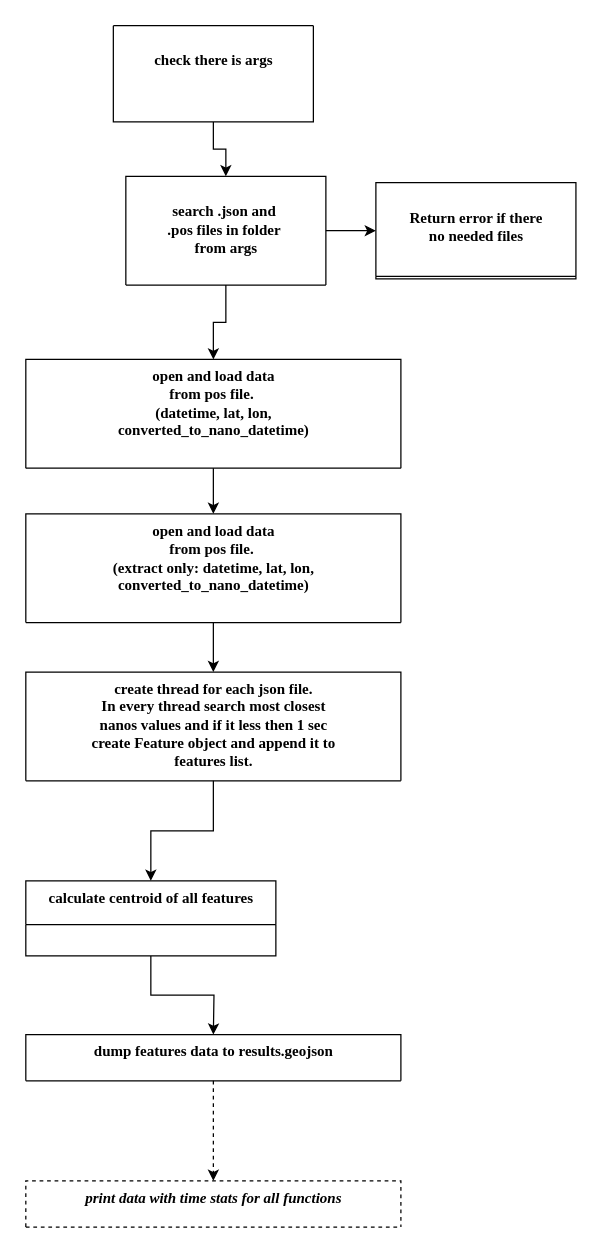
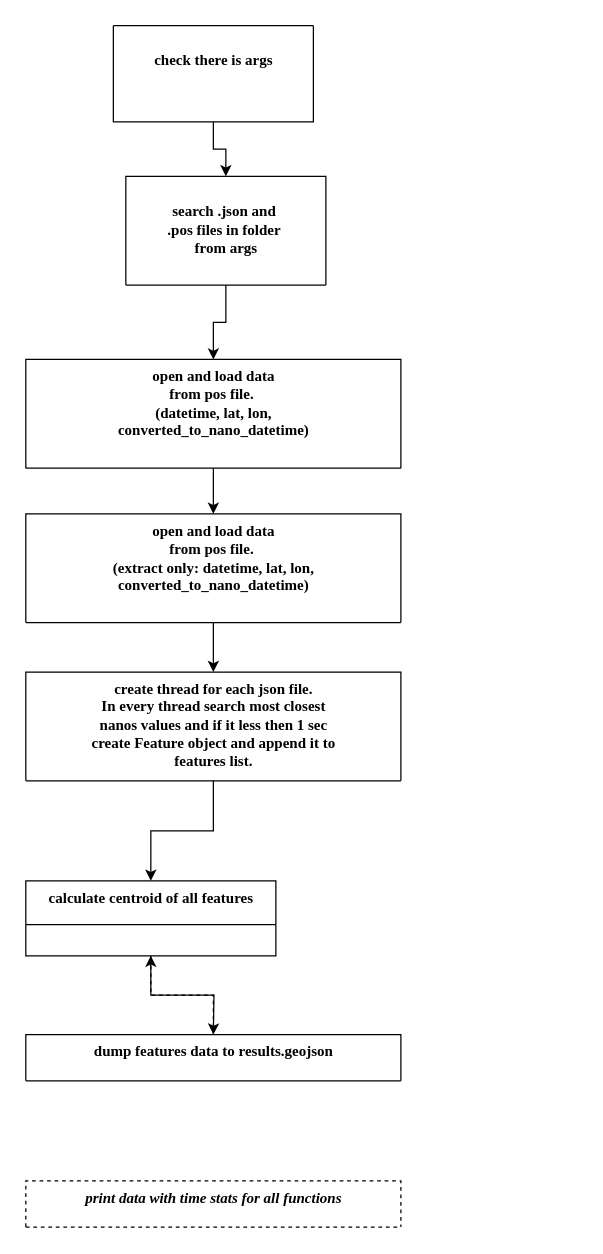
  <mxCell id="0" />
  <mxCell id="1" parent="0" />
- <mxCell id="2" value="" style="edgeStyle=orthogonalEdgeStyle;rounded=0;orthogonalLoop=1;jettySize=auto;html=1;" parent="1" source="4" target="18" edge="1"><mxGeometry relative="1" as="geometry" /></mxCell>
  <mxCell id="3" value="" style="edgeStyle=orthogonalEdgeStyle;rounded=0;orthogonalLoop=1;jettySize=auto;html=1;" parent="1" source="4" target="6" edge="1"><mxGeometry relative="1" as="geometry" /></mxCell>
  <mxCell id="4" value="&lt;br&gt;search .json and&amp;nbsp;&lt;br&gt;.pos files in folder&amp;nbsp;&lt;br&gt;from args&lt;br&gt;" style="swimlane;html=1;fontStyle=1;align=center;verticalAlign=top;childLayout=stackLayout;horizontal=1;startSize=87;horizontalStack=0;resizeParent=1;resizeLast=0;collapsible=1;marginBottom=0;swimlaneFillColor=#ffffff;rounded=0;shadow=0;comic=0;labelBackgroundColor=none;strokeColor=#000000;strokeWidth=1;fillColor=none;fontFamily=Verdana;fontSize=12;fontColor=#000000;" parent="1" vertex="1"><mxGeometry x="100" y="140.5" width="160" height="87" as="geometry" /></mxCell>
  <mxCell id="5" value="" style="edgeStyle=orthogonalEdgeStyle;rounded=0;orthogonalLoop=1;jettySize=auto;html=1;" parent="1" source="6" target="8" edge="1"><mxGeometry relative="1" as="geometry" /></mxCell>
  <mxCell id="6" value="open and load data&lt;br&gt;from pos file.&amp;nbsp;&lt;br&gt;(datetime, lat, lon, &lt;br&gt;converted_to_nano_datetime)&lt;br&gt;" style="swimlane;html=1;fontStyle=1;align=center;verticalAlign=top;childLayout=stackLayout;horizontal=1;startSize=87;horizontalStack=0;resizeParent=1;resizeLast=0;collapsible=1;marginBottom=0;swimlaneFillColor=#ffffff;rounded=0;shadow=0;comic=0;labelBackgroundColor=none;strokeColor=#000000;strokeWidth=1;fillColor=none;fontFamily=Verdana;fontSize=12;fontColor=#000000;" parent="1" vertex="1"><mxGeometry x="20" y="287" width="300" height="87" as="geometry" /></mxCell>
  <mxCell id="7" value="" style="edgeStyle=orthogonalEdgeStyle;rounded=0;orthogonalLoop=1;jettySize=auto;html=1;" parent="1" source="8" target="10" edge="1"><mxGeometry relative="1" as="geometry" /></mxCell>
  <mxCell id="8" value="open and load data&lt;br&gt;from pos file.&amp;nbsp;&lt;br&gt;(extract only: datetime, lat, lon, &lt;br&gt;converted_to_nano_datetime)&lt;br&gt;" style="swimlane;html=1;fontStyle=1;align=center;verticalAlign=top;childLayout=stackLayout;horizontal=1;startSize=87;horizontalStack=0;resizeParent=1;resizeLast=0;collapsible=1;marginBottom=0;swimlaneFillColor=#ffffff;rounded=0;shadow=0;comic=0;labelBackgroundColor=none;strokeColor=#000000;strokeWidth=1;fillColor=none;fontFamily=Verdana;fontSize=12;fontColor=#000000;" parent="1" vertex="1"><mxGeometry x="20" y="410.5" width="300" height="87" as="geometry" /></mxCell>
  <mxCell id="9" value="" style="edgeStyle=orthogonalEdgeStyle;rounded=0;orthogonalLoop=1;jettySize=auto;html=1;" parent="1" source="10" target="12" edge="1"><mxGeometry relative="1" as="geometry" /></mxCell>
  <mxCell id="10" value="create thread for each json file. &lt;br&gt;In every thread search most closest&lt;br&gt;nanos values and if it less then 1 sec&lt;br&gt;create Feature object and append it to&lt;br&gt;features list.&lt;br&gt;" style="swimlane;html=1;fontStyle=1;align=center;verticalAlign=top;childLayout=stackLayout;horizontal=1;startSize=87;horizontalStack=0;resizeParent=1;resizeLast=0;collapsible=1;marginBottom=0;swimlaneFillColor=#ffffff;rounded=0;shadow=0;comic=0;labelBackgroundColor=none;strokeColor=#000000;strokeWidth=1;fillColor=none;fontFamily=Verdana;fontSize=12;fontColor=#000000;" parent="1" vertex="1"><mxGeometry x="20" y="537" width="300" height="87" as="geometry" /></mxCell>
  <mxCell id="11" value="" style="edgeStyle=orthogonalEdgeStyle;rounded=0;orthogonalLoop=1;jettySize=auto;html=1;" parent="1" source="12" edge="1"><mxGeometry relative="1" as="geometry"><mxPoint x="170" y="827" as="targetPoint" /></mxGeometry></mxCell>
  <mxCell id="12" value="calculate centroid of all features" style="swimlane;html=1;fontStyle=1;align=center;verticalAlign=top;childLayout=stackLayout;horizontal=1;startSize=35;horizontalStack=0;resizeParent=1;resizeLast=0;collapsible=1;marginBottom=0;swimlaneFillColor=#ffffff;rounded=0;shadow=0;comic=0;labelBackgroundColor=none;strokeColor=#000000;strokeWidth=1;fillColor=none;fontFamily=Verdana;fontSize=12;fontColor=#000000;" parent="1" vertex="1"><mxGeometry x="20" y="704" width="200" height="60" as="geometry" /></mxCell>
- <mxCell id="13" value="" style="edgeStyle=orthogonalEdgeStyle;rounded=0;orthogonalLoop=1;jettySize=auto;html=1;dashed=1;" parent="1" source="14" target="15" edge="1"><mxGeometry relative="1" as="geometry" /></mxCell>
+ <mxCell id="13" value="" style="edgeStyle=orthogonalEdgeStyle;rounded=0;orthogonalLoop=1;jettySize=auto;html=1;dashed=1;" parent="1" source="14" target="12" edge="1"><mxGeometry relative="1" as="geometry" /></mxCell>
  <mxCell id="14" value="dump features data to results.geojson" style="swimlane;html=1;fontStyle=1;align=center;verticalAlign=top;childLayout=stackLayout;horizontal=1;startSize=43;horizontalStack=0;resizeParent=1;resizeLast=0;collapsible=1;marginBottom=0;swimlaneFillColor=#ffffff;rounded=0;shadow=0;comic=0;labelBackgroundColor=none;strokeColor=#000000;strokeWidth=1;fillColor=none;fontFamily=Verdana;fontSize=12;fontColor=#000000;" parent="1" vertex="1"><mxGeometry x="20" y="827" width="300" height="37" as="geometry" /></mxCell>
  <mxCell id="15" value="&lt;i&gt;print data with time stats for all functions&lt;/i&gt;" style="swimlane;html=1;fontStyle=1;align=center;verticalAlign=top;childLayout=stackLayout;horizontal=1;startSize=43;horizontalStack=0;resizeParent=1;resizeLast=0;collapsible=1;marginBottom=0;swimlaneFillColor=#ffffff;rounded=0;shadow=0;comic=0;labelBackgroundColor=none;strokeColor=#000000;strokeWidth=1;fillColor=none;fontFamily=Verdana;fontSize=12;fontColor=#000000;dashed=1;" parent="1" vertex="1"><mxGeometry x="20" y="944" width="300" height="37" as="geometry" /></mxCell>
  <mxCell id="16" style="edgeStyle=orthogonalEdgeStyle;rounded=0;orthogonalLoop=1;jettySize=auto;html=1;" parent="1" source="17" target="4" edge="1"><mxGeometry relative="1" as="geometry" /></mxCell>
  <mxCell id="17" value="&lt;br&gt;check there is args&lt;br&gt;" style="swimlane;html=1;fontStyle=1;align=center;verticalAlign=top;childLayout=stackLayout;horizontal=1;startSize=77;horizontalStack=0;resizeParent=1;resizeLast=0;collapsible=1;marginBottom=0;swimlaneFillColor=#ffffff;rounded=0;shadow=0;comic=0;labelBackgroundColor=none;strokeColor=#000000;strokeWidth=1;fillColor=none;fontFamily=Verdana;fontSize=12;fontColor=#000000;direction=west;" parent="1" vertex="1"><mxGeometry x="90" y="20" width="160" height="77" as="geometry" /></mxCell>
- <mxCell id="18" value="&lt;br&gt;Return error if there&lt;br&gt;no needed files&lt;br&gt;" style="swimlane;html=1;fontStyle=1;align=center;verticalAlign=top;childLayout=stackLayout;horizontal=1;startSize=75;horizontalStack=0;resizeParent=1;resizeLast=0;collapsible=1;marginBottom=0;swimlaneFillColor=#ffffff;rounded=0;shadow=0;comic=0;labelBackgroundColor=none;strokeColor=#000000;strokeWidth=1;fillColor=none;fontFamily=Verdana;fontSize=12;fontColor=#000000;" parent="1" vertex="1"><mxGeometry x="300" y="145.5" width="160" height="77" as="geometry" /></mxCell>
